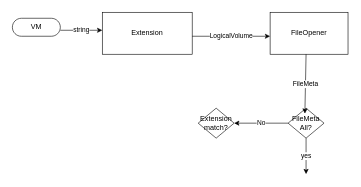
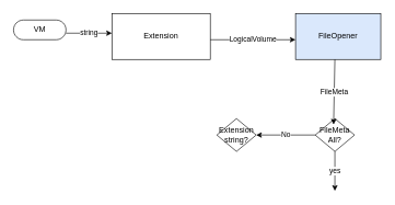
  <mxCell id="0" />
  <mxCell id="1" parent="0" />
  <mxCell id="2" value="VM" style="html=1;dashed=0;whiteSpace=wrap;shape=mxgraph.dfd.start" vertex="1" parent="1"><mxGeometry x="20" y="30" width="80" height="30" as="geometry" /></mxCell>
  <mxCell id="3" value="string" style="endArrow=classic;html=1;rounded=0;" edge="1" parent="1"><mxGeometry width="50" height="50" relative="1" as="geometry"><mxPoint x="100" y="50" as="sourcePoint" /><mxPoint x="170" y="50" as="targetPoint" /></mxGeometry></mxCell>
  <mxCell id="4" value="Extension" style="html=1;dashed=0;whiteSpace=wrap;" vertex="1" parent="1"><mxGeometry x="170" y="20" width="150" height="70" as="geometry" /></mxCell>
  <mxCell id="5" value="LogicalVolume" style="endArrow=classic;html=1;rounded=0;" edge="1" parent="1"><mxGeometry width="50" height="50" relative="1" as="geometry"><mxPoint x="320" y="60" as="sourcePoint" /><mxPoint x="450" y="60" as="targetPoint" /></mxGeometry></mxCell>
- <mxCell id="6" value="FileOpener" style="html=1;dashed=0;whiteSpace=wrap;" vertex="1" parent="1"><mxGeometry x="450" y="20" width="130" height="70" as="geometry" /></mxCell>
+ <mxCell id="6" value="FileOpener" style="html=1;dashed=0;whiteSpace=wrap;fillColor=#dae8fc;" vertex="1" parent="1"><mxGeometry x="450" y="20" width="130" height="70" as="geometry" /></mxCell>
  <mxCell id="7" value="FileMeta All?" style="shape=rhombus;html=1;dashed=0;whiteSpace=wrap;perimeter=rhombusPerimeter;" vertex="1" parent="1"><mxGeometry x="480" y="180" width="60" height="50" as="geometry" /></mxCell>
  <mxCell id="8" value="FileMeta" style="endArrow=classic;html=1;rounded=0;entryX=0.467;entryY=0.18;entryDx=0;entryDy=0;entryPerimeter=0;" edge="1" parent="1" target="7"><mxGeometry width="50" height="50" relative="1" as="geometry"><mxPoint x="510" y="90" as="sourcePoint" /><mxPoint x="560" y="40" as="targetPoint" /></mxGeometry></mxCell>
  <mxCell id="9" value="No" style="endArrow=classic;html=1;rounded=0;entryX=1;entryY=0.5;entryDx=0;entryDy=0;" edge="1" parent="1"><mxGeometry width="50" height="50" relative="1" as="geometry"><mxPoint x="480" y="205" as="sourcePoint" /><mxPoint x="390" y="205" as="targetPoint" /></mxGeometry></mxCell>
- <mxCell id="10" value="Extension&lt;br&gt;match?" style="shape=rhombus;html=1;dashed=0;whiteSpace=wrap;perimeter=rhombusPerimeter;" vertex="1" parent="1"><mxGeometry x="330" y="180" width="60" height="50" as="geometry" /></mxCell>
+ <mxCell id="10" value="Extension&lt;br&gt;string?" style="shape=rhombus;html=1;dashed=0;whiteSpace=wrap;perimeter=rhombusPerimeter;" vertex="1" parent="1"><mxGeometry x="330" y="180" width="60" height="50" as="geometry" /></mxCell>
  <mxCell id="11" value="yes" style="endArrow=classic;html=1;rounded=0;" edge="1" parent="1"><mxGeometry width="50" height="50" relative="1" as="geometry"><mxPoint x="510" y="230" as="sourcePoint" /><mxPoint x="510" y="290" as="targetPoint" /></mxGeometry></mxCell>
